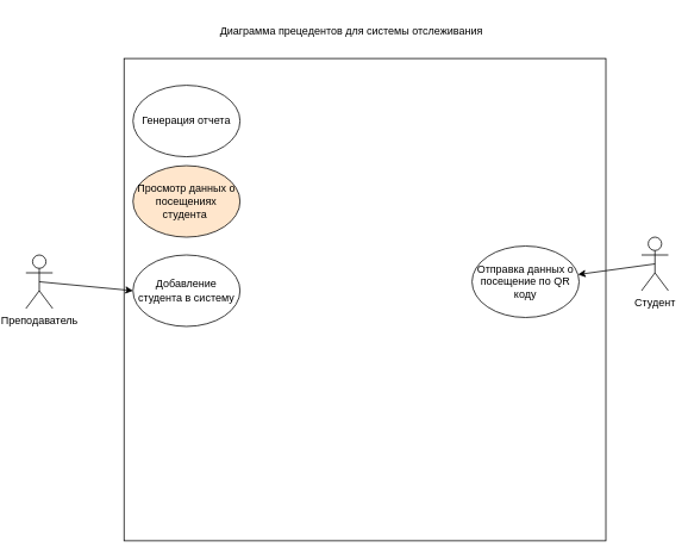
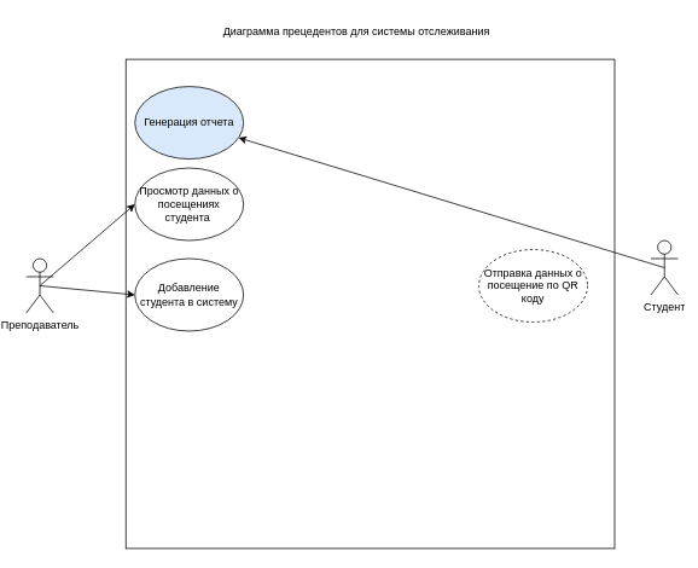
  <mxCell id="0" />
  <mxCell id="1" parent="0" />
  <mxCell id="2" value="Преподаватель" style="shape=umlActor;verticalLabelPosition=bottom;verticalAlign=top;html=1;outlineConnect=0;" vertex="1" parent="1"><mxGeometry x="20" y="285" width="30" height="60" as="geometry" /></mxCell>
  <mxCell id="3" value="" style="whiteSpace=wrap;html=1;aspect=fixed;" vertex="1" parent="1"><mxGeometry x="130" y="65" width="540" height="540" as="geometry" /></mxCell>
  <mxCell id="4" value="Студент" style="shape=umlActor;verticalLabelPosition=bottom;verticalAlign=top;html=1;outlineConnect=0;" vertex="1" parent="1"><mxGeometry x="710" y="265" width="30" height="60" as="geometry" /></mxCell>
- <mxCell id="5" value="Отправка данных о посещение по QR коду" style="ellipse;whiteSpace=wrap;html=1;" vertex="1" parent="1"><mxGeometry x="520" y="275" width="120" height="80" as="geometry" /></mxCell>
- <mxCell id="6" value="Просмотр данных о посещениях студента&amp;nbsp;" style="ellipse;whiteSpace=wrap;html=1;fillColor=#ffe6cc;" vertex="1" parent="1"><mxGeometry x="140" y="185" width="120" height="80" as="geometry" /></mxCell>
- <mxCell id="7" value="Генерация отчета" style="ellipse;whiteSpace=wrap;html=1;" vertex="1" parent="1"><mxGeometry x="140" y="95" width="120" height="80" as="geometry" /></mxCell>
+ <mxCell id="5" value="Отправка данных о посещение по QR коду" style="ellipse;whiteSpace=wrap;html=1;dashed=1;" vertex="1" parent="1"><mxGeometry x="520" y="275" width="120" height="80" as="geometry" /></mxCell>
+ <mxCell id="6" value="Просмотр данных о посещениях студента&amp;nbsp;" style="ellipse;whiteSpace=wrap;html=1;" vertex="1" parent="1"><mxGeometry x="140" y="185" width="120" height="80" as="geometry" /></mxCell>
+ <mxCell id="7" value="Генерация отчета" style="ellipse;whiteSpace=wrap;html=1;fillColor=#dae8fc;" vertex="1" parent="1"><mxGeometry x="140" y="95" width="120" height="80" as="geometry" /></mxCell>
+ <mxCell id="8" style="rounded=0;orthogonalLoop=1;jettySize=auto;html=1;exitX=0.5;exitY=0.5;exitDx=0;exitDy=0;exitPerimeter=0;entryX=0;entryY=0.5;entryDx=0;entryDy=0;" edge="1" parent="1" source="2" target="6"><mxGeometry relative="1" as="geometry" /></mxCell>
  <mxCell id="9" value="Добавление студента в систему" style="ellipse;whiteSpace=wrap;html=1;" vertex="1" parent="1"><mxGeometry x="140" y="285" width="120" height="80" as="geometry" /></mxCell>
  <mxCell id="10" style="rounded=0;orthogonalLoop=1;jettySize=auto;html=1;exitX=0.5;exitY=0.5;exitDx=0;exitDy=0;exitPerimeter=0;entryX=0;entryY=0.5;entryDx=0;entryDy=0;" edge="1" parent="1" source="2" target="9"><mxGeometry relative="1" as="geometry" /></mxCell>
- <mxCell id="11" style="rounded=0;orthogonalLoop=1;jettySize=auto;html=1;exitX=0.5;exitY=0.5;exitDx=0;exitDy=0;exitPerimeter=0;" edge="1" parent="1" source="4" target="5"><mxGeometry relative="1" as="geometry" /></mxCell>
+ <mxCell id="11" style="rounded=0;orthogonalLoop=1;jettySize=auto;html=1;exitX=0.5;exitY=0.5;exitDx=0;exitDy=0;exitPerimeter=0;" edge="1" parent="1" source="4" target="7"><mxGeometry relative="1" as="geometry" /></mxCell>
  <mxCell id="12" value="Диаграмма прецедентов для системы отслеживания" style="text;html=1;align=center;verticalAlign=middle;whiteSpace=wrap;rounded=0;" vertex="1" parent="1"><mxGeometry x="187" y="20" width="396" height="30" as="geometry" /></mxCell>
